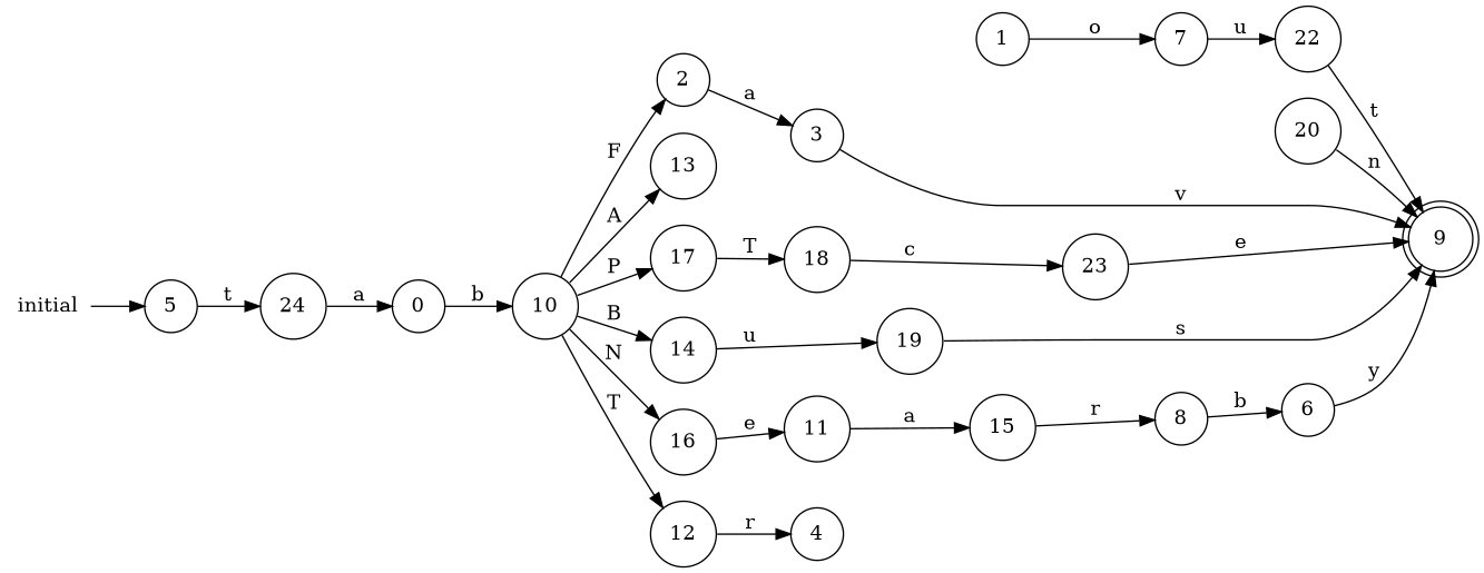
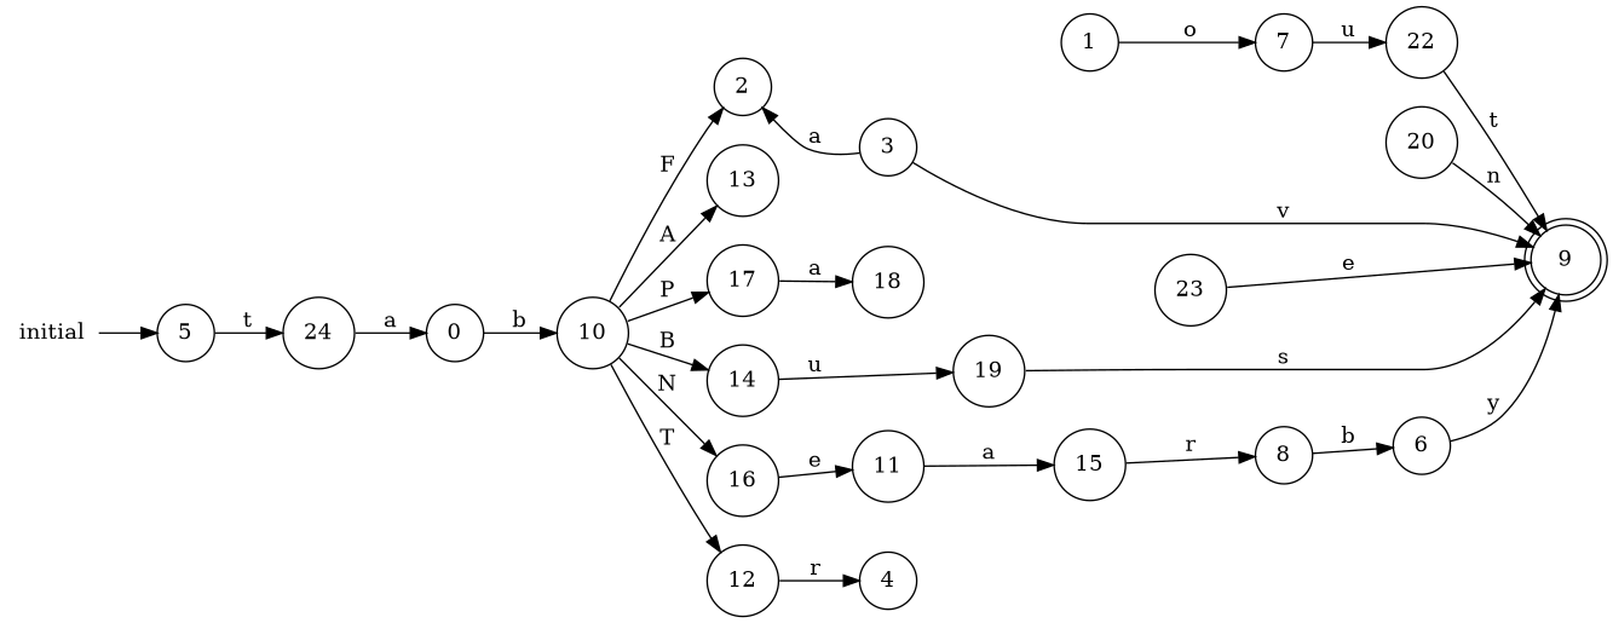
  digraph {
    rankdir=LR
    node [shape=circle]
    0
    10
    2
    13
    17
    14
    16
    12
    3
    18
    19
    11
    4
    1
    7
    22
    9 [shape=doublecircle]
    20
    5
    24
    initial [shape=plaintext]
    6
    8
    23
    15
    0 -> 10 [label=b]
    10 -> 2 [label=F]
    10 -> 13 [label=A]
    10 -> 17 [label=P]
    10 -> 14 [label=B]
    10 -> 16 [label=N]
    10 -> 12 [label=T]
-   2 -> 3 [label=a]
-   17 -> 18 [label=T]
+   3 -> 2 [label=a]
+   17 -> 18 [label=a]
    14 -> 19 [label=u]
    16 -> 11 [label=e]
    12 -> 4 [label=r]
    3 -> 9 [label=v]
-   18 -> 23 [label=c]
    19 -> 9 [label=s]
    11 -> 15 [label=a]
    1 -> 7 [label=o]
    7 -> 22 [label=u]
    22 -> 9 [label=t]
    20 -> 9 [label=n]
    5 -> 24 [label=t]
    24 -> 0 [label=a]
    initial -> 5
    6 -> 9 [label=y]
    8 -> 6 [label=b]
    23 -> 9 [label=e]
    15 -> 8 [label=r]
  }
